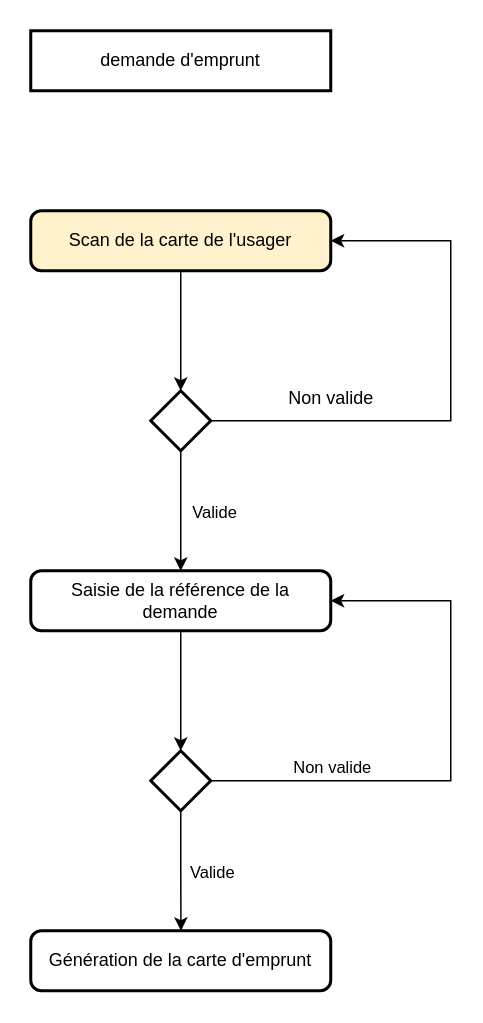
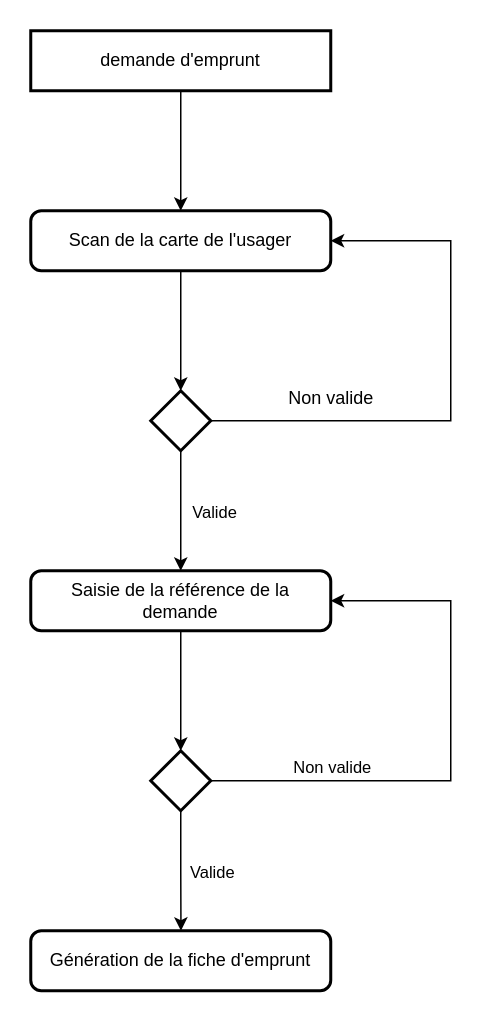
  <mxCell id="0" />
  <mxCell id="1" parent="0" />
+ <mxCell id="2" style="edgeStyle=orthogonalEdgeStyle;rounded=0;orthogonalLoop=1;jettySize=auto;html=1;exitX=0.5;exitY=1;exitDx=0;exitDy=0;entryX=0.5;entryY=0;entryDx=0;entryDy=0;" edge="1" parent="1" source="3" target="5"><mxGeometry relative="1" as="geometry" /></mxCell>
  <mxCell id="3" value="demande d'emprunt" style="whiteSpace=wrap;html=1;absoluteArcSize=1;arcSize=14;strokeWidth=2;rounded=0;" vertex="1" parent="1"><mxGeometry x="20" y="20" width="200" height="40" as="geometry" /></mxCell>
  <mxCell id="4" style="edgeStyle=orthogonalEdgeStyle;rounded=0;orthogonalLoop=1;jettySize=auto;html=1;exitX=0.5;exitY=1;exitDx=0;exitDy=0;entryX=0.5;entryY=0;entryDx=0;entryDy=0;entryPerimeter=0;" edge="1" parent="1" source="5" target="9"><mxGeometry relative="1" as="geometry" /></mxCell>
- <mxCell id="5" value="Scan de la carte de l'usager" style="rounded=1;whiteSpace=wrap;html=1;absoluteArcSize=1;arcSize=14;strokeWidth=2;fillColor=#fff2cc;" vertex="1" parent="1"><mxGeometry x="20" y="140" width="200" height="40" as="geometry" /></mxCell>
+ <mxCell id="5" value="Scan de la carte de l'usager" style="rounded=1;whiteSpace=wrap;html=1;absoluteArcSize=1;arcSize=14;strokeWidth=2;" vertex="1" parent="1"><mxGeometry x="20" y="140" width="200" height="40" as="geometry" /></mxCell>
  <mxCell id="6" style="edgeStyle=orthogonalEdgeStyle;rounded=0;orthogonalLoop=1;jettySize=auto;html=1;exitX=1;exitY=0.5;exitDx=0;exitDy=0;exitPerimeter=0;entryX=1;entryY=0.5;entryDx=0;entryDy=0;" edge="1" parent="1" source="9" target="5"><mxGeometry relative="1" as="geometry"><Array as="points"><mxPoint x="300" y="280" /><mxPoint x="300" y="160" /></Array></mxGeometry></mxCell>
  <mxCell id="7" style="edgeStyle=orthogonalEdgeStyle;rounded=0;orthogonalLoop=1;jettySize=auto;html=1;exitX=0.5;exitY=1;exitDx=0;exitDy=0;exitPerimeter=0;" edge="1" parent="1" source="9"><mxGeometry relative="1" as="geometry"><mxPoint x="120" y="380" as="targetPoint" /></mxGeometry></mxCell>
  <mxCell id="8" value="&amp;nbsp;Valide" style="edgeLabel;html=1;align=center;verticalAlign=middle;resizable=0;points=[];" vertex="1" connectable="0" parent="7"><mxGeometry x="-0.311" relative="1" as="geometry"><mxPoint x="20" y="12" as="offset" /></mxGeometry></mxCell>
  <mxCell id="9" value="" style="strokeWidth=2;html=1;shape=mxgraph.flowchart.decision;whiteSpace=wrap;" vertex="1" parent="1"><mxGeometry x="100" y="260" width="40" height="40" as="geometry" /></mxCell>
  <mxCell id="10" value="Non valide" style="text;html=1;align=center;verticalAlign=middle;resizable=0;points=[];autosize=1;strokeColor=none;fillColor=none;" vertex="1" parent="1"><mxGeometry x="180" y="250" width="80" height="30" as="geometry" /></mxCell>
  <mxCell id="11" style="edgeStyle=orthogonalEdgeStyle;rounded=0;orthogonalLoop=1;jettySize=auto;html=1;exitX=0.5;exitY=1;exitDx=0;exitDy=0;entryX=0.5;entryY=0;entryDx=0;entryDy=0;entryPerimeter=0;" edge="1" parent="1" source="12" target="17"><mxGeometry relative="1" as="geometry" /></mxCell>
  <mxCell id="12" value="Saisie de la référence de la demande" style="rounded=1;whiteSpace=wrap;html=1;absoluteArcSize=1;arcSize=14;strokeWidth=2;" vertex="1" parent="1"><mxGeometry x="20" y="380" width="200" height="40" as="geometry" /></mxCell>
  <mxCell id="13" style="edgeStyle=orthogonalEdgeStyle;rounded=0;orthogonalLoop=1;jettySize=auto;html=1;exitX=1;exitY=0.5;exitDx=0;exitDy=0;exitPerimeter=0;entryX=1;entryY=0.5;entryDx=0;entryDy=0;" edge="1" parent="1" source="17" target="12"><mxGeometry relative="1" as="geometry"><Array as="points"><mxPoint x="300" y="520" /><mxPoint x="300" y="400" /></Array></mxGeometry></mxCell>
  <mxCell id="14" value="Non valide" style="edgeLabel;html=1;align=center;verticalAlign=middle;resizable=0;points=[];" vertex="1" connectable="0" parent="13"><mxGeometry x="-0.478" relative="1" as="geometry"><mxPoint x="-14" y="-10" as="offset" /></mxGeometry></mxCell>
  <mxCell id="15" style="edgeStyle=orthogonalEdgeStyle;rounded=0;orthogonalLoop=1;jettySize=auto;html=1;exitX=0.5;exitY=1;exitDx=0;exitDy=0;exitPerimeter=0;" edge="1" parent="1" source="17"><mxGeometry relative="1" as="geometry"><mxPoint x="120.143" y="620" as="targetPoint" /></mxGeometry></mxCell>
  <mxCell id="16" value="Valide" style="edgeLabel;html=1;align=center;verticalAlign=middle;resizable=0;points=[];" vertex="1" connectable="0" parent="15"><mxGeometry x="-0.204" y="-1" relative="1" as="geometry"><mxPoint x="21" y="8" as="offset" /></mxGeometry></mxCell>
  <mxCell id="17" value="" style="strokeWidth=2;html=1;shape=mxgraph.flowchart.decision;whiteSpace=wrap;" vertex="1" parent="1"><mxGeometry x="100" y="500" width="40" height="40" as="geometry" /></mxCell>
- <mxCell id="18" value="Génération de la carte d'emprunt" style="rounded=1;whiteSpace=wrap;html=1;absoluteArcSize=1;arcSize=14;strokeWidth=2;" vertex="1" parent="1"><mxGeometry x="20" y="620" width="200" height="40" as="geometry" /></mxCell>
+ <mxCell id="18" value="Génération de la fiche d'emprunt" style="rounded=1;whiteSpace=wrap;html=1;absoluteArcSize=1;arcSize=14;strokeWidth=2;" vertex="1" parent="1"><mxGeometry x="20" y="620" width="200" height="40" as="geometry" /></mxCell>
